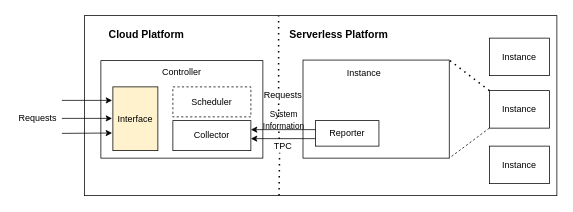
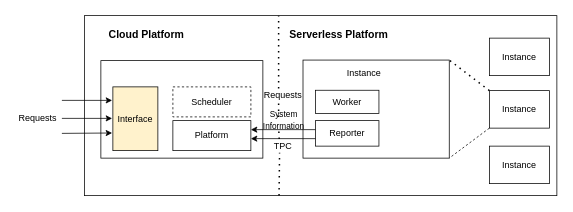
  <mxCell id="0" />
  <mxCell id="1" parent="0" />
  <mxCell id="2" value="" style="rounded=0;whiteSpace=wrap;html=1;" parent="1" vertex="1"><mxGeometry x="112" y="20" width="630" height="240" as="geometry" /></mxCell>
  <mxCell id="3" value="" style="rounded=0;whiteSpace=wrap;html=1;" parent="1" vertex="1"><mxGeometry x="134" y="80" width="216" height="130" as="geometry" /></mxCell>
  <mxCell id="4" value="Interface" style="rounded=0;whiteSpace=wrap;html=1;fillColor=#fff2cc;" parent="1" vertex="1"><mxGeometry x="150" y="115" width="60" height="85" as="geometry" /></mxCell>
- <mxCell id="5" value="Controller" style="text;strokeColor=none;align=center;fillColor=none;html=1;verticalAlign=middle;whiteSpace=wrap;rounded=0;" parent="1" vertex="1"><mxGeometry x="212" y="80" width="60" height="30" as="geometry" /></mxCell>
  <mxCell id="6" value="Scheduler" style="rounded=0;whiteSpace=wrap;html=1;dashed=1;" parent="1" vertex="1"><mxGeometry x="230" y="115" width="104" height="40" as="geometry" /></mxCell>
- <mxCell id="7" value="Collector" style="rounded=0;whiteSpace=wrap;html=1;" parent="1" vertex="1"><mxGeometry x="230" y="160" width="104" height="40" as="geometry" /></mxCell>
+ <mxCell id="7" value="Platform" style="rounded=0;whiteSpace=wrap;html=1;" parent="1" vertex="1"><mxGeometry x="230" y="160" width="104" height="40" as="geometry" /></mxCell>
  <mxCell id="8" value="" style="rounded=0;whiteSpace=wrap;html=1;" parent="1" vertex="1"><mxGeometry x="403.5" y="79.25" width="195" height="130.75" as="geometry" /></mxCell>
  <mxCell id="9" value="Instance" style="text;strokeColor=none;align=center;fillColor=none;html=1;verticalAlign=middle;whiteSpace=wrap;rounded=0;" parent="1" vertex="1"><mxGeometry x="455" y="82" width="60" height="30" as="geometry" /></mxCell>
+ <mxCell id="10" value="Worker" style="rounded=0;whiteSpace=wrap;html=1;" parent="1" vertex="1"><mxGeometry x="420.25" y="119.5" width="84.5" height="31" as="geometry" /></mxCell>
  <mxCell id="11" value="Reporter" style="rounded=0;whiteSpace=wrap;html=1;" parent="1" vertex="1"><mxGeometry x="420.25" y="160" width="84.5" height="34" as="geometry" /></mxCell>
  <mxCell id="12" value="Instance" style="rounded=0;whiteSpace=wrap;html=1;" parent="1" vertex="1"><mxGeometry x="652" y="50" width="80" height="50" as="geometry" /></mxCell>
  <mxCell id="13" value="Instance" style="rounded=0;whiteSpace=wrap;html=1;" parent="1" vertex="1"><mxGeometry x="652" y="194" width="80" height="50" as="geometry" /></mxCell>
  <mxCell id="14" value="Instance" style="rounded=0;whiteSpace=wrap;html=1;" parent="1" vertex="1"><mxGeometry x="652" y="120" width="80" height="50" as="geometry" /></mxCell>
  <mxCell id="15" value="" style="endArrow=none;dashed=1;html=1;dashPattern=1 3;strokeWidth=2;rounded=0;exitX=0;exitY=0;exitDx=0;exitDy=0;entryX=1;entryY=0;entryDx=0;entryDy=0;" parent="1" source="14" target="8" edge="1"><mxGeometry width="50" height="50" relative="1" as="geometry"><mxPoint x="382" y="80" as="sourcePoint" /><mxPoint x="432" y="30" as="targetPoint" /></mxGeometry></mxCell>
  <mxCell id="16" value="" style="endArrow=none;dashed=1;html=1;rounded=0;exitX=0;exitY=1;exitDx=0;exitDy=0;entryX=1;entryY=1;entryDx=0;entryDy=0;" parent="1" source="14" target="8" edge="1"><mxGeometry width="50" height="50" relative="1" as="geometry"><mxPoint x="382" y="80" as="sourcePoint" /><mxPoint x="432" y="30" as="targetPoint" /></mxGeometry></mxCell>
  <mxCell id="17" value="" style="endArrow=none;dashed=1;html=1;dashPattern=1 3;strokeWidth=2;rounded=0;" parent="1" edge="1"><mxGeometry width="50" height="50" relative="1" as="geometry"><mxPoint x="371" y="155" as="sourcePoint" /><mxPoint x="371" y="135" as="targetPoint" /></mxGeometry></mxCell>
  <mxCell id="18" value="&lt;b&gt;&lt;font style=&quot;font-size: 14px;&quot;&gt;Cloud Platform&lt;/font&gt;&lt;/b&gt;" style="text;strokeColor=none;align=center;fillColor=none;html=1;verticalAlign=middle;whiteSpace=wrap;rounded=0;" parent="1" vertex="1"><mxGeometry x="140" y="30" width="110" height="30" as="geometry" /></mxCell>
  <mxCell id="19" value="&lt;b&gt;&lt;font style=&quot;font-size: 14px;&quot;&gt;Serverless Platform&lt;/font&gt;&lt;/b&gt;" style="text;strokeColor=none;align=center;fillColor=none;html=1;verticalAlign=middle;whiteSpace=wrap;rounded=0;" parent="1" vertex="1"><mxGeometry x="382" y="30" width="139" height="30" as="geometry" /></mxCell>
  <mxCell id="20" value="" style="endArrow=classic;html=1;rounded=0;entryX=0;entryY=0.25;entryDx=0;entryDy=0;" parent="1" edge="1"><mxGeometry width="50" height="50" relative="1" as="geometry"><mxPoint x="82" y="133" as="sourcePoint" /><mxPoint x="149" y="133" as="targetPoint" /></mxGeometry></mxCell>
  <mxCell id="21" value="" style="endArrow=classic;html=1;rounded=0;entryX=0;entryY=0.25;entryDx=0;entryDy=0;" parent="1" edge="1"><mxGeometry width="50" height="50" relative="1" as="geometry"><mxPoint x="82" y="157" as="sourcePoint" /><mxPoint x="149" y="157" as="targetPoint" /></mxGeometry></mxCell>
  <mxCell id="22" value="" style="endArrow=classic;html=1;rounded=0;entryX=0;entryY=0.25;entryDx=0;entryDy=0;" parent="1" edge="1"><mxGeometry width="50" height="50" relative="1" as="geometry"><mxPoint x="82" y="177" as="sourcePoint" /><mxPoint x="149" y="176.5" as="targetPoint" /></mxGeometry></mxCell>
  <mxCell id="23" value="Requests" style="text;strokeColor=none;align=center;fillColor=none;html=1;verticalAlign=middle;whiteSpace=wrap;rounded=0;" parent="1" vertex="1"><mxGeometry x="20" y="141.5" width="60" height="30" as="geometry" /></mxCell>
  <mxCell id="24" value="" style="endArrow=classic;html=1;rounded=0;entryX=1;entryY=0.25;entryDx=0;entryDy=0;" parent="1" edge="1"><mxGeometry width="50" height="50" relative="1" as="geometry"><mxPoint x="420" y="172" as="sourcePoint" /><mxPoint x="334" y="172" as="targetPoint" /></mxGeometry></mxCell>
  <mxCell id="25" value="" style="endArrow=classic;html=1;rounded=0;entryX=1;entryY=0.25;entryDx=0;entryDy=0;" parent="1" edge="1"><mxGeometry width="50" height="50" relative="1" as="geometry"><mxPoint x="420" y="184" as="sourcePoint" /><mxPoint x="334" y="184" as="targetPoint" /></mxGeometry></mxCell>
  <mxCell id="26" value="&lt;font style=&quot;font-size: 11px;&quot;&gt;System Information&lt;/font&gt;" style="text;strokeColor=none;align=center;fillColor=none;html=1;verticalAlign=middle;whiteSpace=wrap;rounded=0;" parent="1" vertex="1"><mxGeometry x="347.5" y="144" width="60" height="30" as="geometry" /></mxCell>
  <mxCell id="27" value="TPC" style="text;strokeColor=none;align=center;fillColor=none;html=1;verticalAlign=middle;whiteSpace=wrap;rounded=0;" parent="1" vertex="1"><mxGeometry x="347" y="178" width="60" height="31" as="geometry" /></mxCell>
  <mxCell id="28" value="" style="endArrow=none;dashed=1;html=1;dashPattern=1 3;strokeWidth=2;rounded=0;exitX=0.412;exitY=1.016;exitDx=0;exitDy=0;exitPerimeter=0;entryX=0.421;entryY=0.934;entryDx=0;entryDy=0;entryPerimeter=0;" parent="1" edge="1"><mxGeometry width="50" height="50" relative="1" as="geometry"><mxPoint x="371.56" y="259.84" as="sourcePoint" /><mxPoint x="372.26" y="202.954" as="targetPoint" /></mxGeometry></mxCell>
  <mxCell id="29" value="" style="endArrow=none;dashed=1;html=1;dashPattern=1 3;strokeWidth=2;rounded=0;exitX=0.412;exitY=1.009;exitDx=0;exitDy=0;exitPerimeter=0;" parent="1" edge="1"><mxGeometry width="50" height="50" relative="1" as="geometry"><mxPoint x="371.8" y="184.52" as="sourcePoint" /><mxPoint x="371" y="169" as="targetPoint" /></mxGeometry></mxCell>
  <mxCell id="30" value="Requests" style="text;strokeColor=none;align=center;fillColor=none;html=1;verticalAlign=middle;whiteSpace=wrap;rounded=0;" parent="1" vertex="1"><mxGeometry x="347" y="111" width="60" height="30" as="geometry" /></mxCell>
  <mxCell id="31" value="" style="endArrow=none;dashed=1;html=1;dashPattern=1 3;strokeWidth=2;rounded=0;exitX=0.5;exitY=0;exitDx=0;exitDy=0;" parent="1" edge="1"><mxGeometry width="50" height="50" relative="1" as="geometry"><mxPoint x="371" y="117" as="sourcePoint" /><mxPoint x="371" y="20" as="targetPoint" /></mxGeometry></mxCell>
